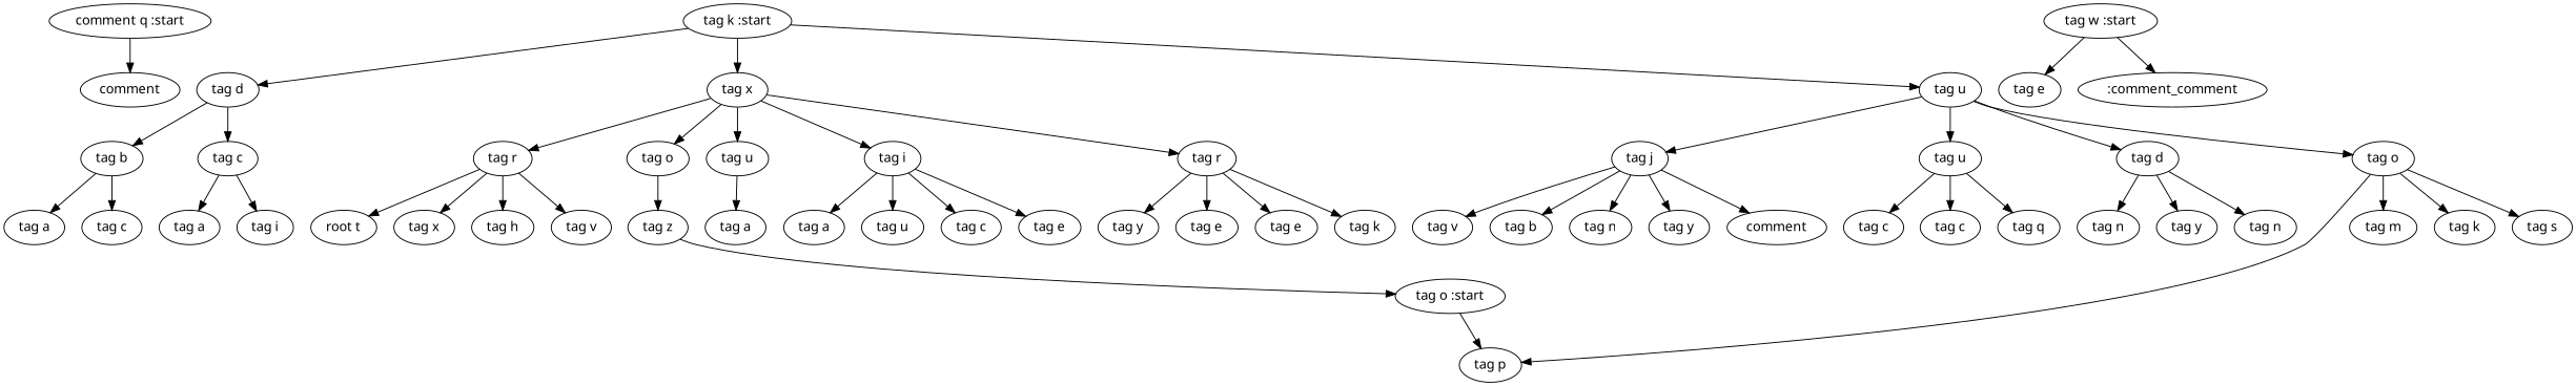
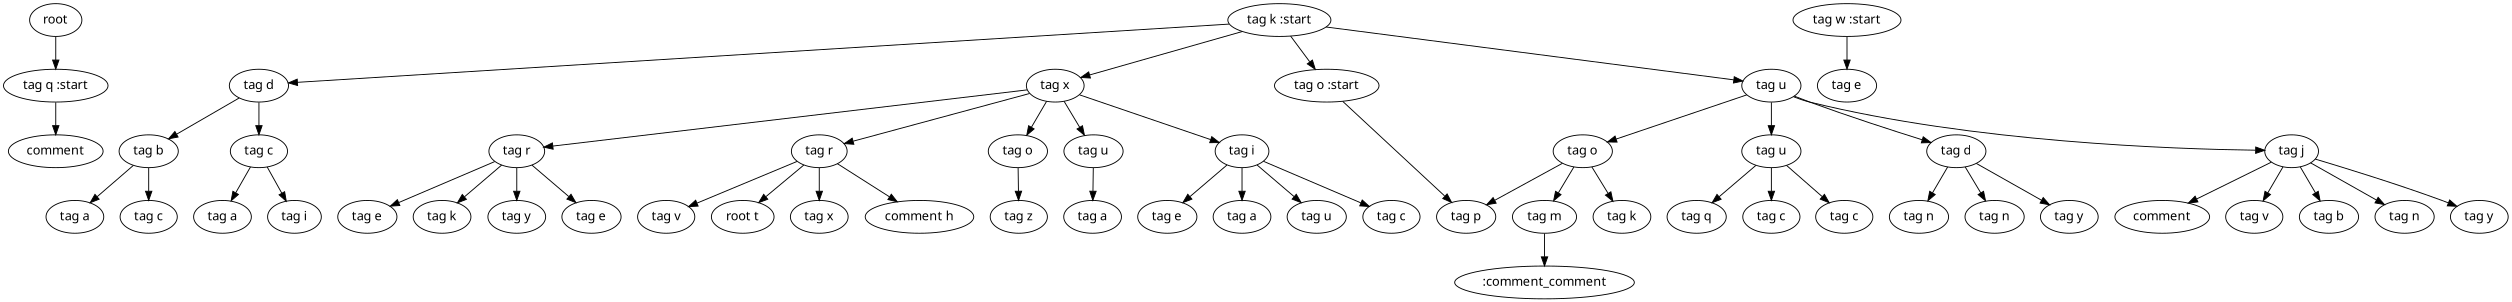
  digraph {
    fontname="Noto Sans"
    node [fontname="Noto Sans"]
    edge [fontname="Noto Sans"]
-   n2 [label="comment q :start"]
+   n1 [label=root]
+   n2 [label="tag q :start"]
    n3 [label=comment]
    n4 [label="tag k :start"]
    n5 [label="tag d"]
    n6 [label="tag x"]
    n7 [label="tag u"]
    n8 [label="tag o :start"]
    n9 [label="tag b"]
    n10 [label="tag c"]
    n11 [label="tag r"]
    n12 [label="tag o"]
    n13 [label="tag u"]
    n14 [label="tag i"]
    n15 [label="tag r"]
    n16 [label="tag j"]
    n17 [label="tag u"]
    n18 [label="tag d"]
    n19 [label="tag o"]
    n20 [label="tag p"]
    n21 [label="tag a"]
    n22 [label="tag c"]
    n23 [label="tag a"]
    n24 [label="tag i"]
    n25 [label="root t"]
    n26 [label="tag x"]
-   n27 [label="tag h"]
+   n27 [label="comment h"]
    n28 [label="tag v"]
    n29 [label="tag z"]
    n30 [label="tag a"]
    n31 [label="tag a"]
    n32 [label="tag u"]
    n33 [label="tag c"]
    n34 [label="tag e"]
    n35 [label="tag y"]
    n36 [label="tag e"]
    n37 [label="tag e"]
    n38 [label="tag k"]
    n39 [label="tag v"]
    n40 [label="tag b"]
    n41 [label="tag n"]
    n42 [label="tag y"]
    n43 [label=comment]
    n44 [label="tag c"]
    n45 [label="tag c"]
    n46 [label="tag q"]
    n47 [label="tag n"]
    n48 [label="tag y"]
    n49 [label="tag n"]
    n50 [label="tag m"]
    n51 [label="tag k"]
-   n52 [label="tag s"]
    n53 [label="tag w :start"]
    n54 [label="tag e"]
    n55 [label=":comment_comment"]
+   n1 -> n2
    n2 -> n3
    n4 -> n5
    n4 -> n6
    n4 -> n7
-   n29 -> n8
+   n4 -> n8
    n5 -> n9
    n5 -> n10
    n6 -> n11
    n6 -> n12
    n6 -> n13
    n6 -> n14
    n6 -> n15
    n7 -> n16
    n7 -> n17
    n7 -> n18
    n7 -> n19
    n8 -> n20
    n9 -> n21
    n9 -> n22
    n10 -> n23
    n10 -> n24
    n11 -> n25
    n11 -> n26
    n11 -> n27
    n11 -> n28
    n12 -> n29
    n13 -> n30
    n14 -> n31
    n14 -> n32
    n14 -> n33
    n14 -> n34
    n15 -> n35
    n15 -> n36
    n15 -> n37
    n15 -> n38
    n16 -> n39
    n16 -> n40
    n16 -> n41
    n16 -> n42
    n16 -> n43
    n17 -> n44
    n17 -> n45
    n17 -> n46
    n18 -> n47
    n18 -> n48
    n18 -> n49
    n19 -> n20
    n19 -> n50
    n19 -> n51
-   n19 -> n52
    n53 -> n54
-   n53 -> n55
+   n50 -> n55
  }
